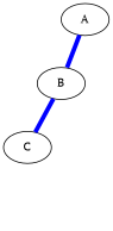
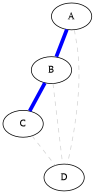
  graph {
    fontname="PT Serif"
    node [fontname="PT Serif"]
    edge [color=lightgrey fontname="PT Serif" style=dashed]
    n1 [label=A]
    n2 [label=B]
    n3 [label=C]
+   n4 [label=D]
    subgraph sub_1 {
      n1
      n2
      n3
    }
    subgraph sub_2 {
      n1
      n2
      n3
+     n4
    }
    n1 -- n2 [color=blue penwidth=5 style=""]
+   n1 -- n4
    n2 -- n3 [color=blue penwidth=5 style=""]
+   n2 -- n4
+   n3 -- n4
  }
